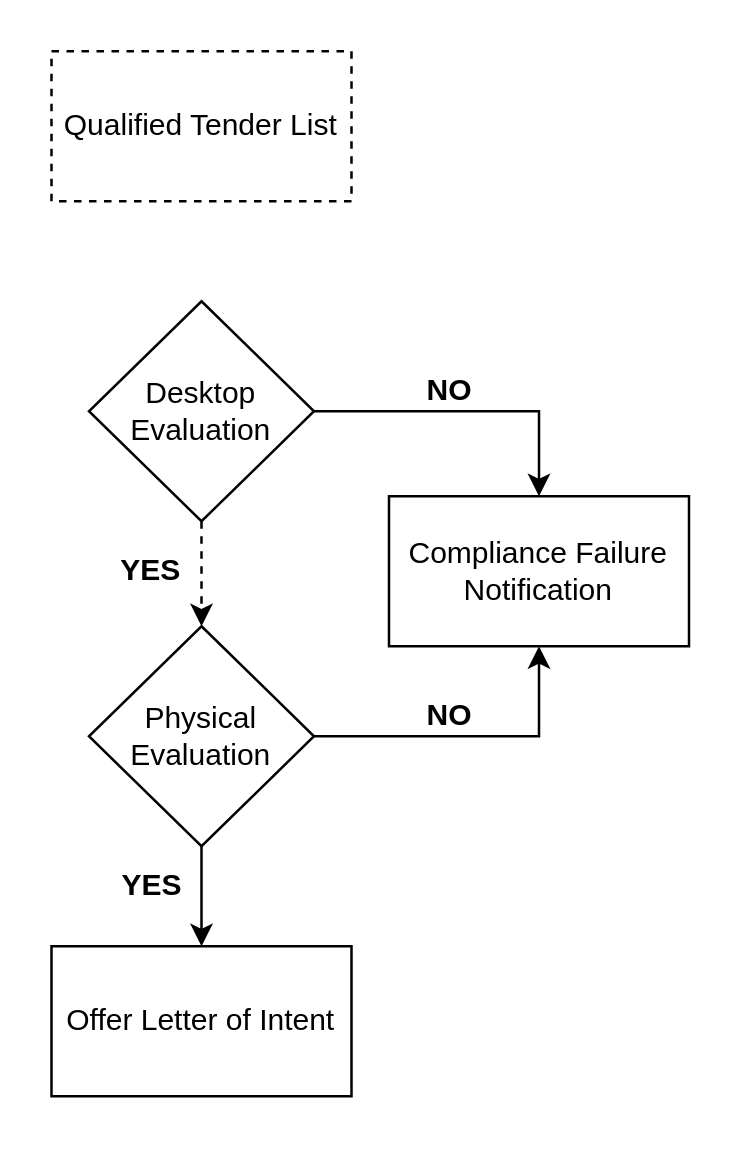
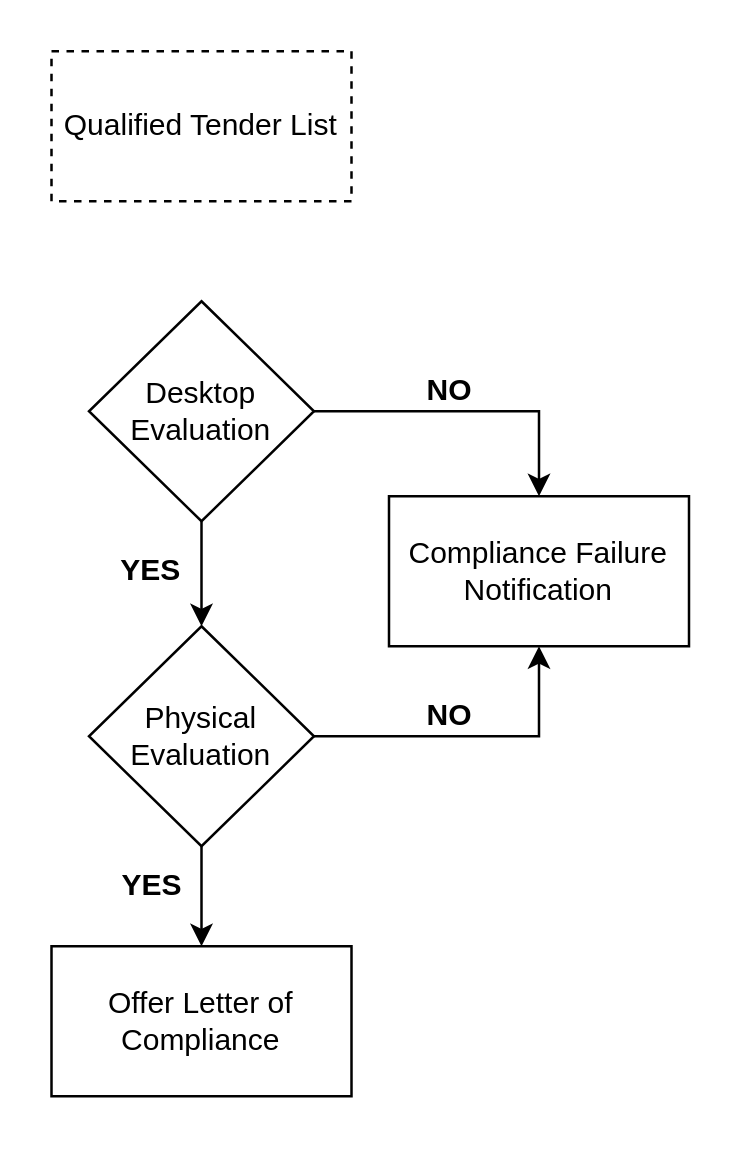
  <mxCell id="0" />
  <mxCell id="1" parent="0" />
  <mxCell id="2" value="Qualified Tender List" style="rounded=0;whiteSpace=wrap;html=1;dashed=1;" vertex="1" parent="1"><mxGeometry x="20" y="20" width="120" height="60" as="geometry" /></mxCell>
- <mxCell id="3" style="edgeStyle=orthogonalEdgeStyle;rounded=0;orthogonalLoop=1;jettySize=auto;html=1;exitX=0.5;exitY=1;exitDx=0;exitDy=0;entryX=0.5;entryY=0;entryDx=0;entryDy=0;dashed=1;" edge="1" parent="1" source="5" target="8"><mxGeometry relative="1" as="geometry" /></mxCell>
+ <mxCell id="3" style="edgeStyle=orthogonalEdgeStyle;rounded=0;orthogonalLoop=1;jettySize=auto;html=1;exitX=0.5;exitY=1;exitDx=0;exitDy=0;entryX=0.5;entryY=0;entryDx=0;entryDy=0;" edge="1" parent="1" source="5" target="8"><mxGeometry relative="1" as="geometry" /></mxCell>
  <mxCell id="4" style="edgeStyle=orthogonalEdgeStyle;rounded=0;orthogonalLoop=1;jettySize=auto;html=1;exitX=1;exitY=0.5;exitDx=0;exitDy=0;entryX=0.5;entryY=0;entryDx=0;entryDy=0;" edge="1" parent="1" source="5" target="10"><mxGeometry relative="1" as="geometry" /></mxCell>
  <mxCell id="5" value="Desktop Evaluation" style="rhombus;whiteSpace=wrap;html=1;" vertex="1" parent="1"><mxGeometry x="35" y="120" width="90" height="88" as="geometry" /></mxCell>
  <mxCell id="6" style="edgeStyle=orthogonalEdgeStyle;rounded=0;orthogonalLoop=1;jettySize=auto;html=1;exitX=0.5;exitY=1;exitDx=0;exitDy=0;entryX=0.5;entryY=0;entryDx=0;entryDy=0;" edge="1" parent="1" source="8" target="9"><mxGeometry relative="1" as="geometry" /></mxCell>
  <mxCell id="7" style="edgeStyle=orthogonalEdgeStyle;rounded=0;orthogonalLoop=1;jettySize=auto;html=1;exitX=1;exitY=0.5;exitDx=0;exitDy=0;entryX=0.5;entryY=1;entryDx=0;entryDy=0;" edge="1" parent="1" source="8" target="10"><mxGeometry relative="1" as="geometry" /></mxCell>
  <mxCell id="8" value="Physical Evaluation" style="rhombus;whiteSpace=wrap;html=1;" vertex="1" parent="1"><mxGeometry x="35" y="250" width="90" height="88" as="geometry" /></mxCell>
- <mxCell id="9" value="Offer Letter of Intent" style="rounded=0;whiteSpace=wrap;html=1;" vertex="1" parent="1"><mxGeometry x="20" y="378" width="120" height="60" as="geometry" /></mxCell>
+ <mxCell id="9" value="Offer Letter of Compliance" style="rounded=0;whiteSpace=wrap;html=1;" vertex="1" parent="1"><mxGeometry x="20" y="378" width="120" height="60" as="geometry" /></mxCell>
  <mxCell id="10" value="Compliance Failure Notification" style="rounded=0;whiteSpace=wrap;html=1;" vertex="1" parent="1"><mxGeometry x="155" y="198" width="120" height="60" as="geometry" /></mxCell>
  <mxCell id="11" value="&lt;b&gt;YES&lt;/b&gt;" style="text;html=1;strokeColor=none;fillColor=none;align=center;verticalAlign=middle;whiteSpace=wrap;rounded=0;" vertex="1" parent="1"><mxGeometry x="40" y="218" width="40" height="20" as="geometry" /></mxCell>
  <mxCell id="12" value="&lt;b&gt;YES&lt;/b&gt;" style="text;html=1;align=center;verticalAlign=middle;resizable=0;points=[];autosize=1;" vertex="1" parent="1"><mxGeometry x="40" y="344" width="40" height="20" as="geometry" /></mxCell>
  <mxCell id="13" value="&lt;b&gt;NO&lt;/b&gt;" style="text;html=1;align=center;verticalAlign=middle;resizable=0;points=[];autosize=1;" vertex="1" parent="1"><mxGeometry x="164" y="146" width="30" height="20" as="geometry" /></mxCell>
  <mxCell id="14" value="&lt;b&gt;NO&lt;/b&gt;" style="text;html=1;align=center;verticalAlign=middle;resizable=0;points=[];autosize=1;" vertex="1" parent="1"><mxGeometry x="164" y="276" width="30" height="20" as="geometry" /></mxCell>
